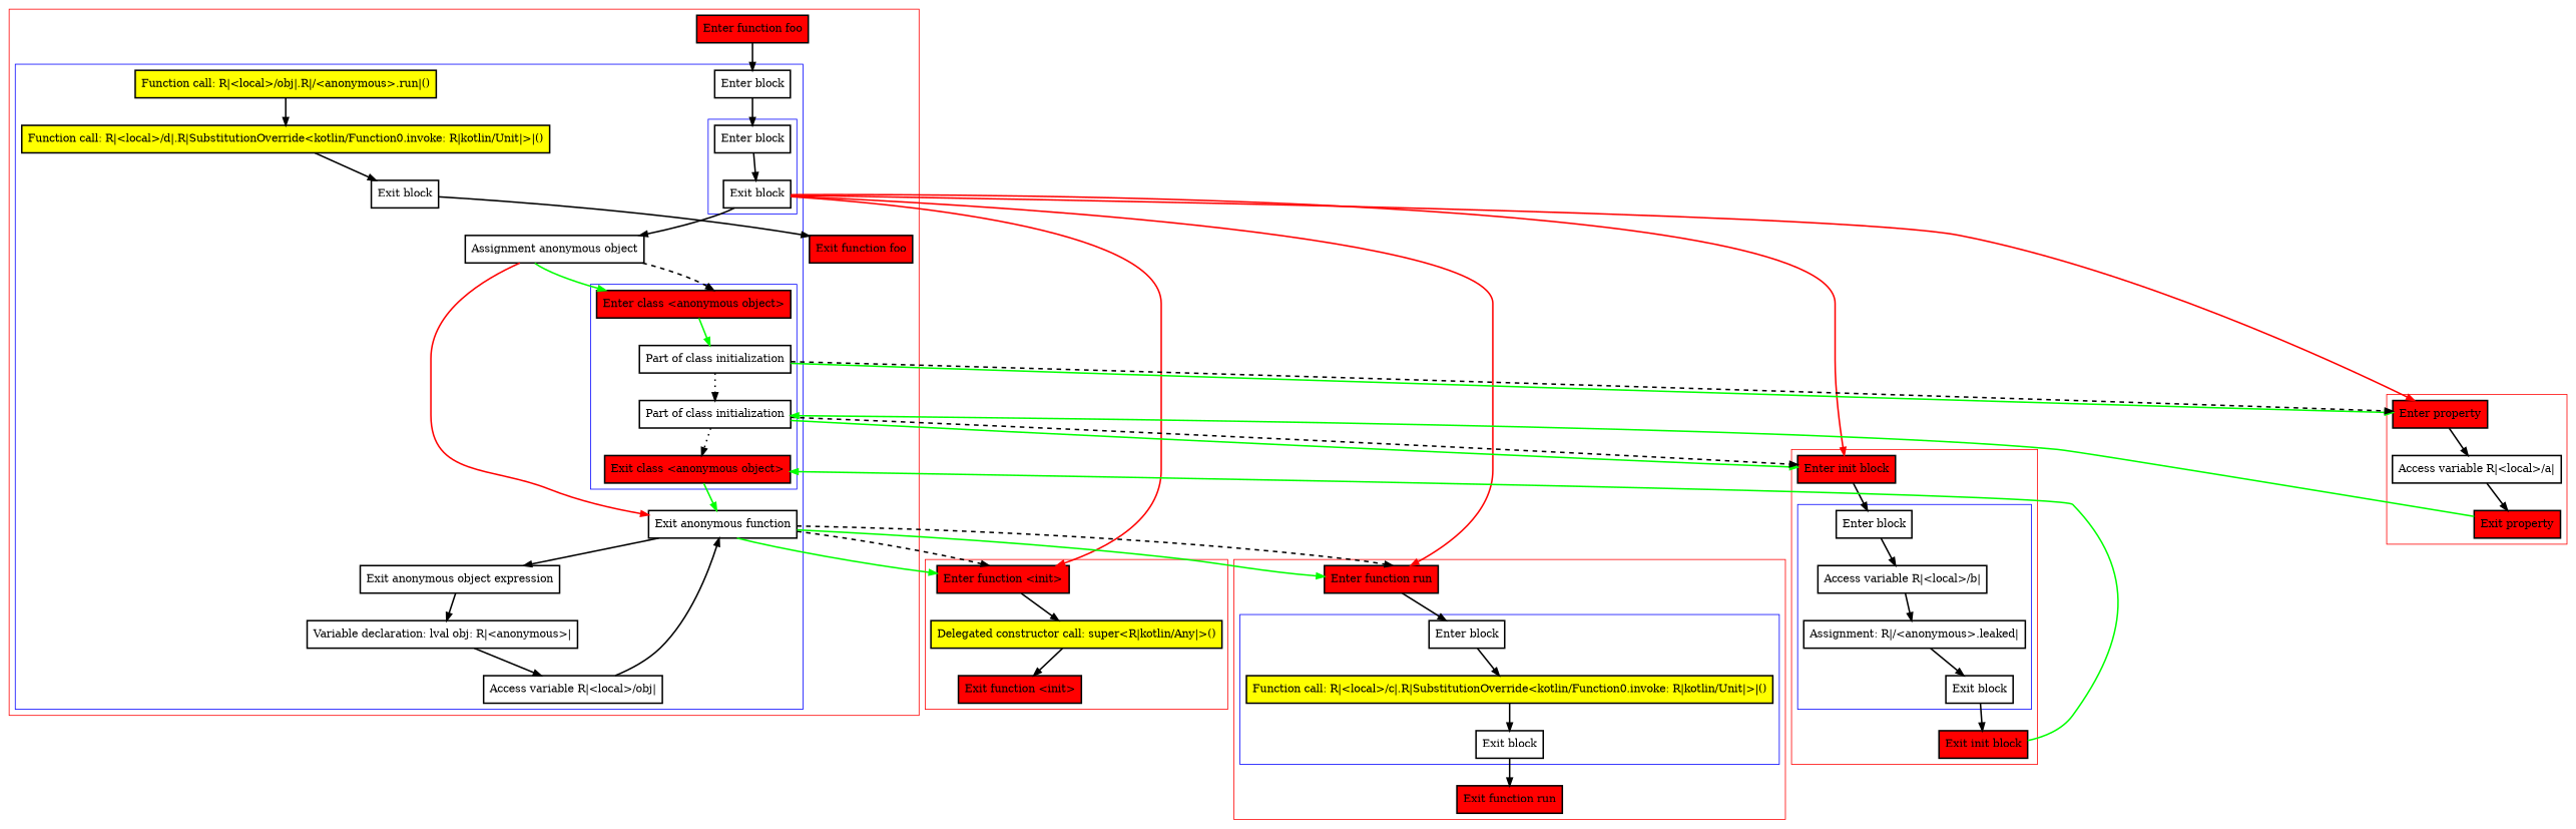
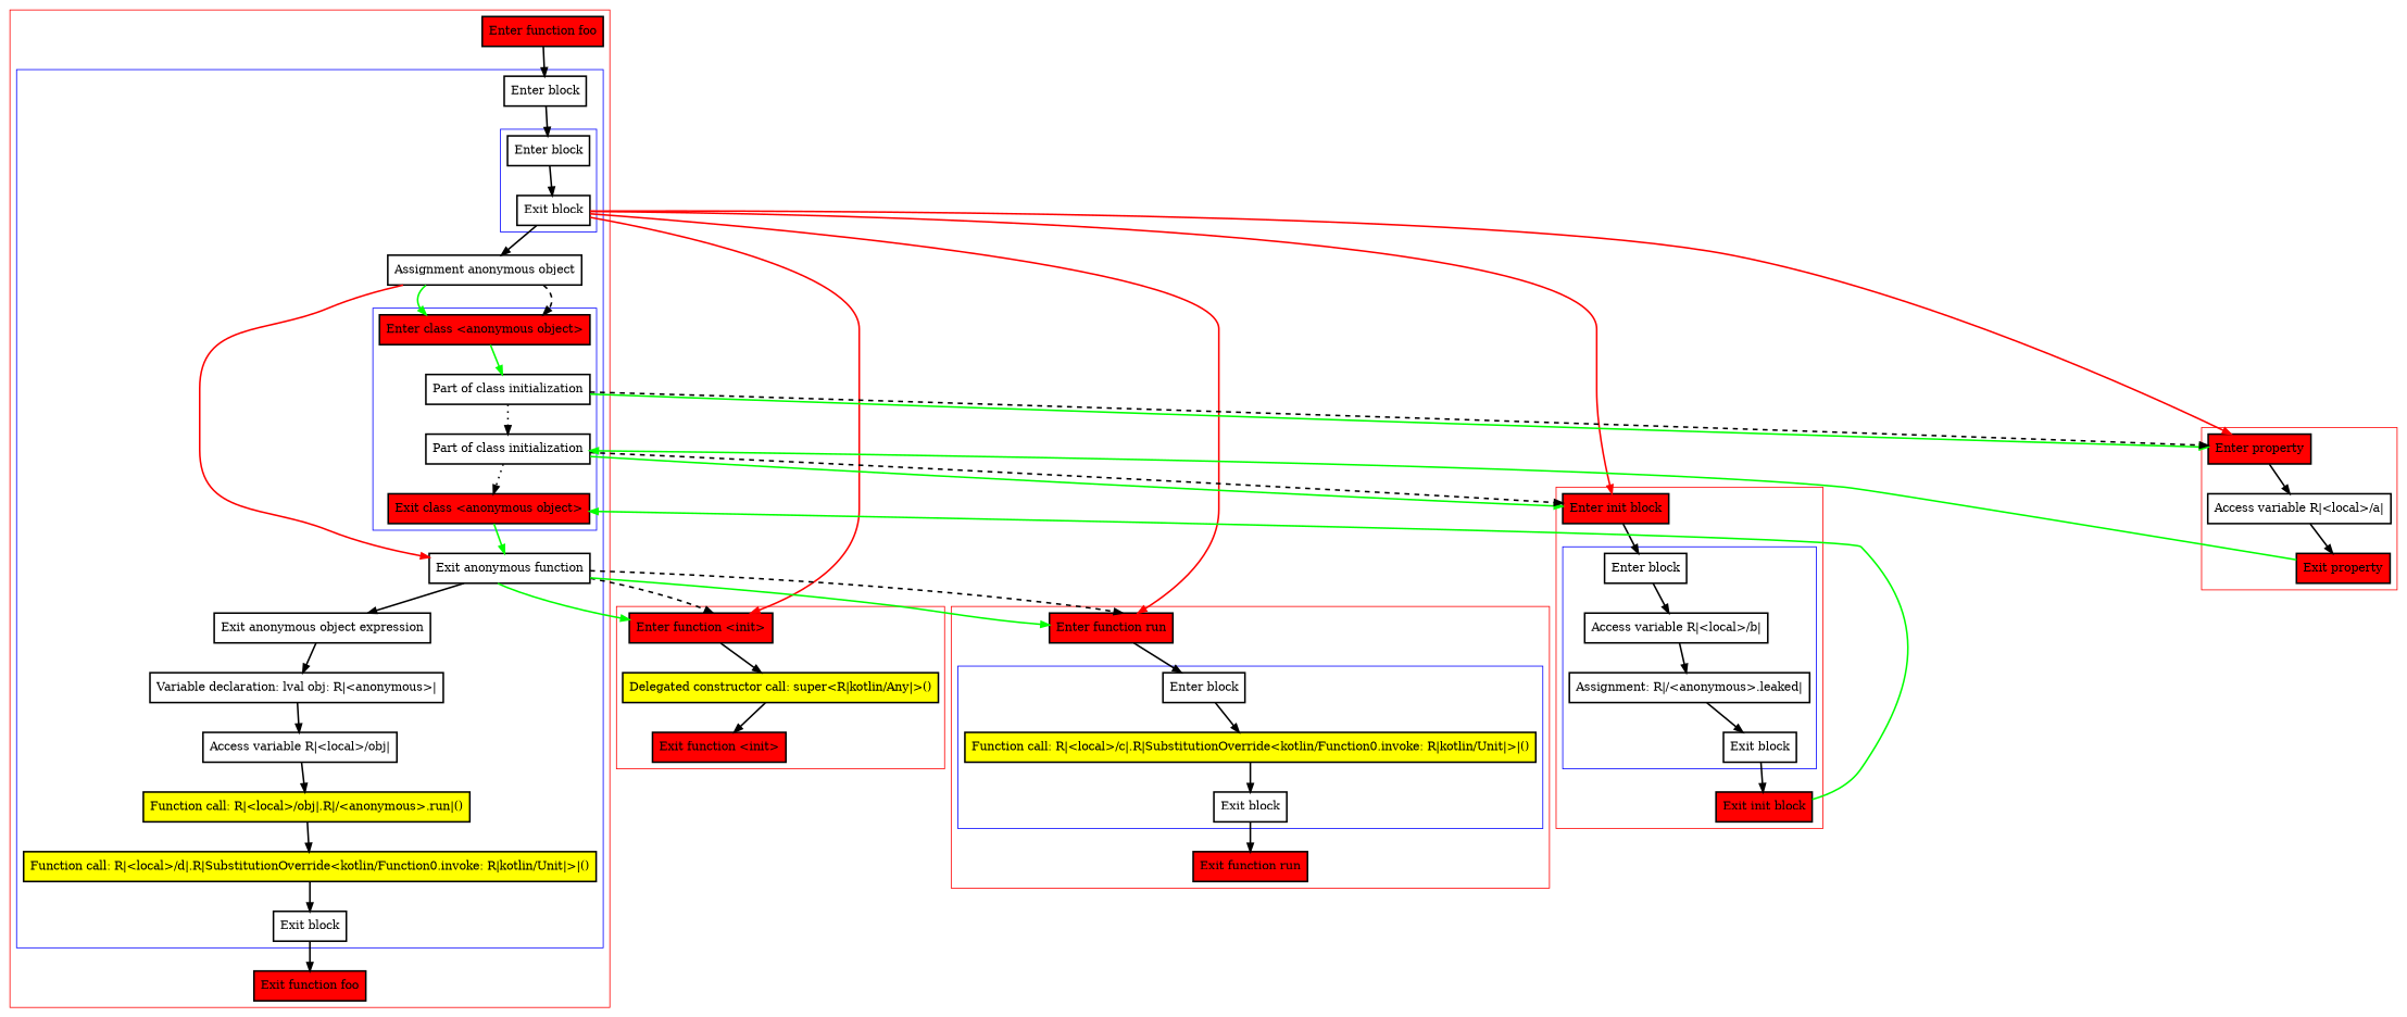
  digraph {
    nodesep=3
    node [penwidth=2 shape=box]
    edge [penwidth=2]
    n1 [label="Enter block"]
    n2 [label="Exit block"]
    n3 [fillcolor=red label="Enter class <anonymous object>" style=filled]
    n4 [label="Part of class initialization"]
    n5 [label="Part of class initialization"]
    n6 [fillcolor=red label="Exit class <anonymous object>" style=filled]
    n7 [label="Enter block"]
    n8 [label="Assignment anonymous object"]
    n9 [label="Exit anonymous function"]
    n10 [label="Exit anonymous object expression"]
    n11 [label="Variable declaration: lval obj: R|<anonymous>|"]
    n12 [label="Access variable R|<local>/obj|"]
    n13 [fillcolor=yellow label="Function call: R|<local>/obj|.R|/<anonymous>.run|()" style=filled]
    n14 [fillcolor=yellow label="Function call: R|<local>/d|.R|SubstitutionOverride<kotlin/Function0.invoke: R|kotlin/Unit|>|()" style=filled]
    n15 [label="Exit block"]
    n16 [fillcolor=red label="Enter function foo" style=filled]
    n17 [fillcolor=red label="Exit function foo" style=filled]
    n18 [label="Enter block"]
    n19 [label="Access variable R|<local>/b|"]
    n20 [label="Assignment: R|/<anonymous>.leaked|"]
    n21 [label="Exit block"]
    n22 [fillcolor=red label="Enter init block" style=filled]
    n23 [fillcolor=red label="Exit init block" style=filled]
    n24 [fillcolor=red label="Enter function <init>" style=filled]
    n25 [fillcolor=yellow label="Delegated constructor call: super<R|kotlin/Any|>()" style=filled]
    n26 [fillcolor=red label="Exit function <init>" style=filled]
    n27 [fillcolor=red label="Enter property" style=filled]
    n28 [label="Access variable R|<local>/a|"]
    n29 [fillcolor=red label="Exit property" style=filled]
    n30 [label="Enter block"]
    n31 [fillcolor=yellow label="Function call: R|<local>/c|.R|SubstitutionOverride<kotlin/Function0.invoke: R|kotlin/Unit|>|()" style=filled]
    n32 [label="Exit block"]
    n33 [fillcolor=red label="Enter function run" style=filled]
    n34 [fillcolor=red label="Exit function run" style=filled]
    subgraph cluster_1 {
      color=red
      n16
      n17
      subgraph cluster_2 {
        color=blue
        n7
        n8
        n9
        n10
        n11
        n12
        n13
        n14
        n15
        subgraph cluster_3 {
          color=blue
          n1
          n2
        }
        subgraph cluster_4 {
          color=blue
          n3
          n4
          n5
          n6
        }
      }
    }
    subgraph cluster_5 {
      color=red
      n22
      n23
      subgraph cluster_6 {
        color=blue
        n18
        n19
        n20
        n21
      }
    }
    subgraph cluster_7 {
      color=red
      n24
      n25
      n26
    }
    subgraph cluster_8 {
      color=red
      n27
      n28
      n29
    }
    subgraph cluster_9 {
      color=red
      n33
      n34
      subgraph cluster_10 {
        color=blue
        n30
        n31
        n32
      }
    }
    n1 -> n2
    n2 -> n8
    n2 -> n22 [color=red]
    n2 -> n24 [color=red]
    n2 -> n27 [color=red]
    n2 -> n33 [color=red]
    n3 -> n4 [color=green]
    n4 -> n5 [style=dotted]
    n4 -> n27 [color=green]
    n4 -> n27 [style=dashed]
    n5 -> n6 [style=dotted]
    n5 -> n22 [color=green]
    n5 -> n22 [style=dashed]
    n6 -> n9 [color=green]
    n7 -> n1
    n8 -> n3 [color=green]
    n8 -> n3 [style=dashed]
    n8 -> n9 [color=red]
    n9 -> n10
    n9 -> n24 [color=green]
    n9 -> n24 [style=dashed]
    n9 -> n33 [color=green]
    n9 -> n33 [style=dashed]
    n10 -> n11
    n11 -> n12
-   n12 -> n9
+   n12 -> n13
    n13 -> n14
    n14 -> n15
    n15 -> n17
    n16 -> n7
    n18 -> n19
    n19 -> n20
    n20 -> n21
    n21 -> n23
    n22 -> n18
    n23 -> n6 [color=green]
    n24 -> n25
    n25 -> n26
    n27 -> n28
    n28 -> n29
    n29 -> n5 [color=green]
    n30 -> n31
    n31 -> n32
    n32 -> n34
    n33 -> n30
  }
